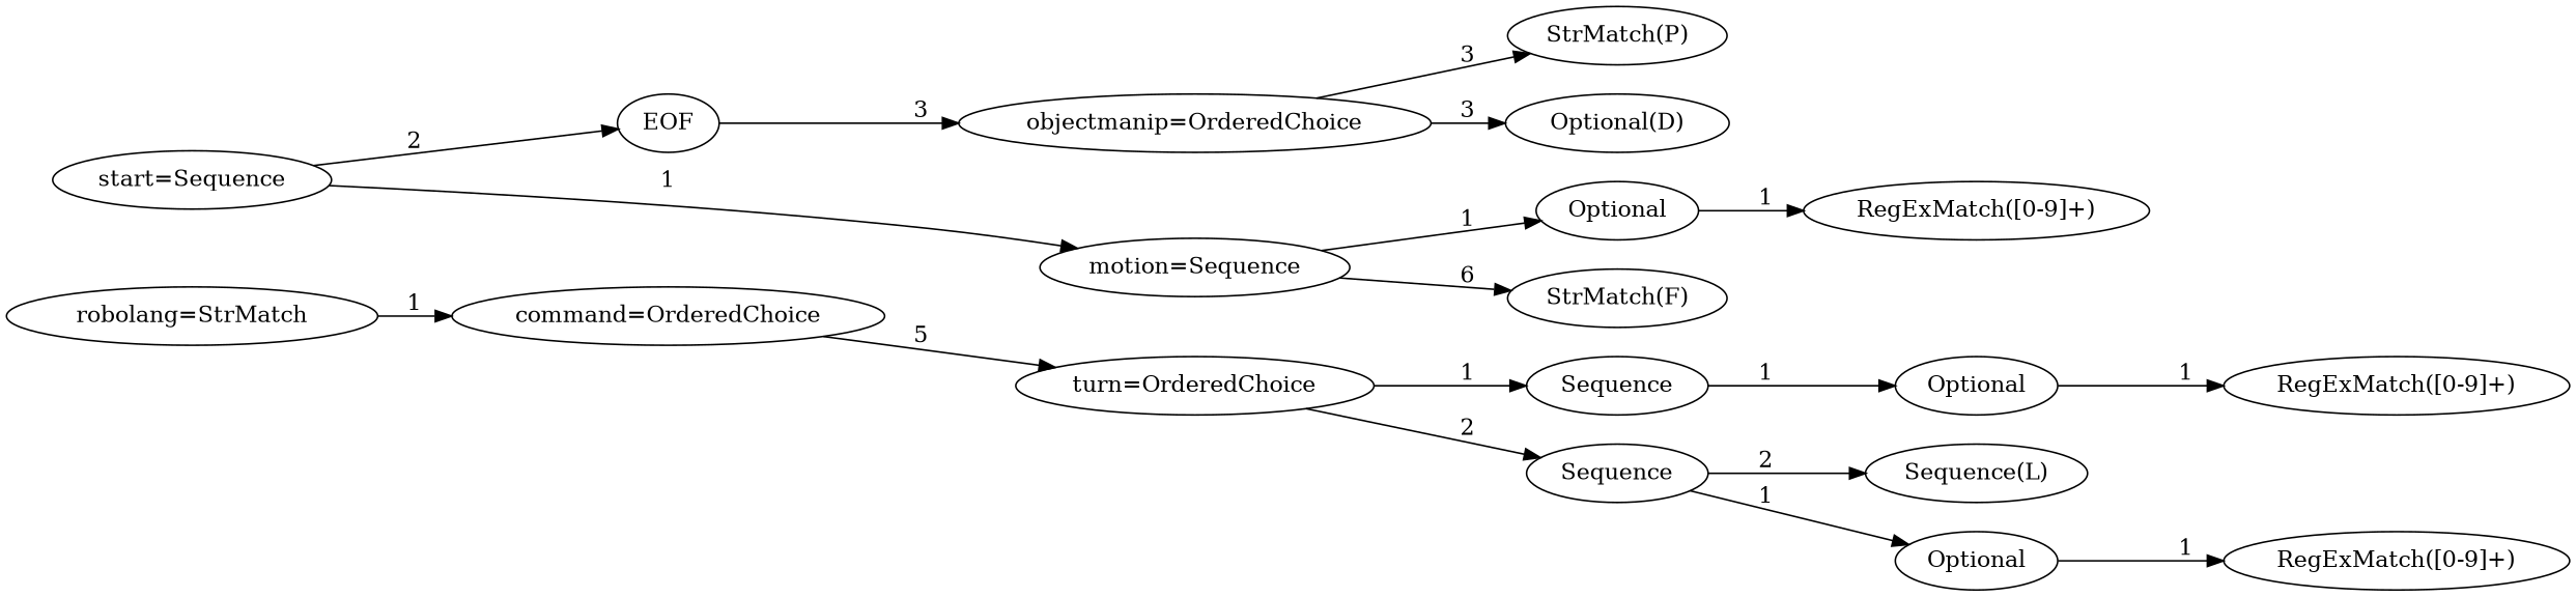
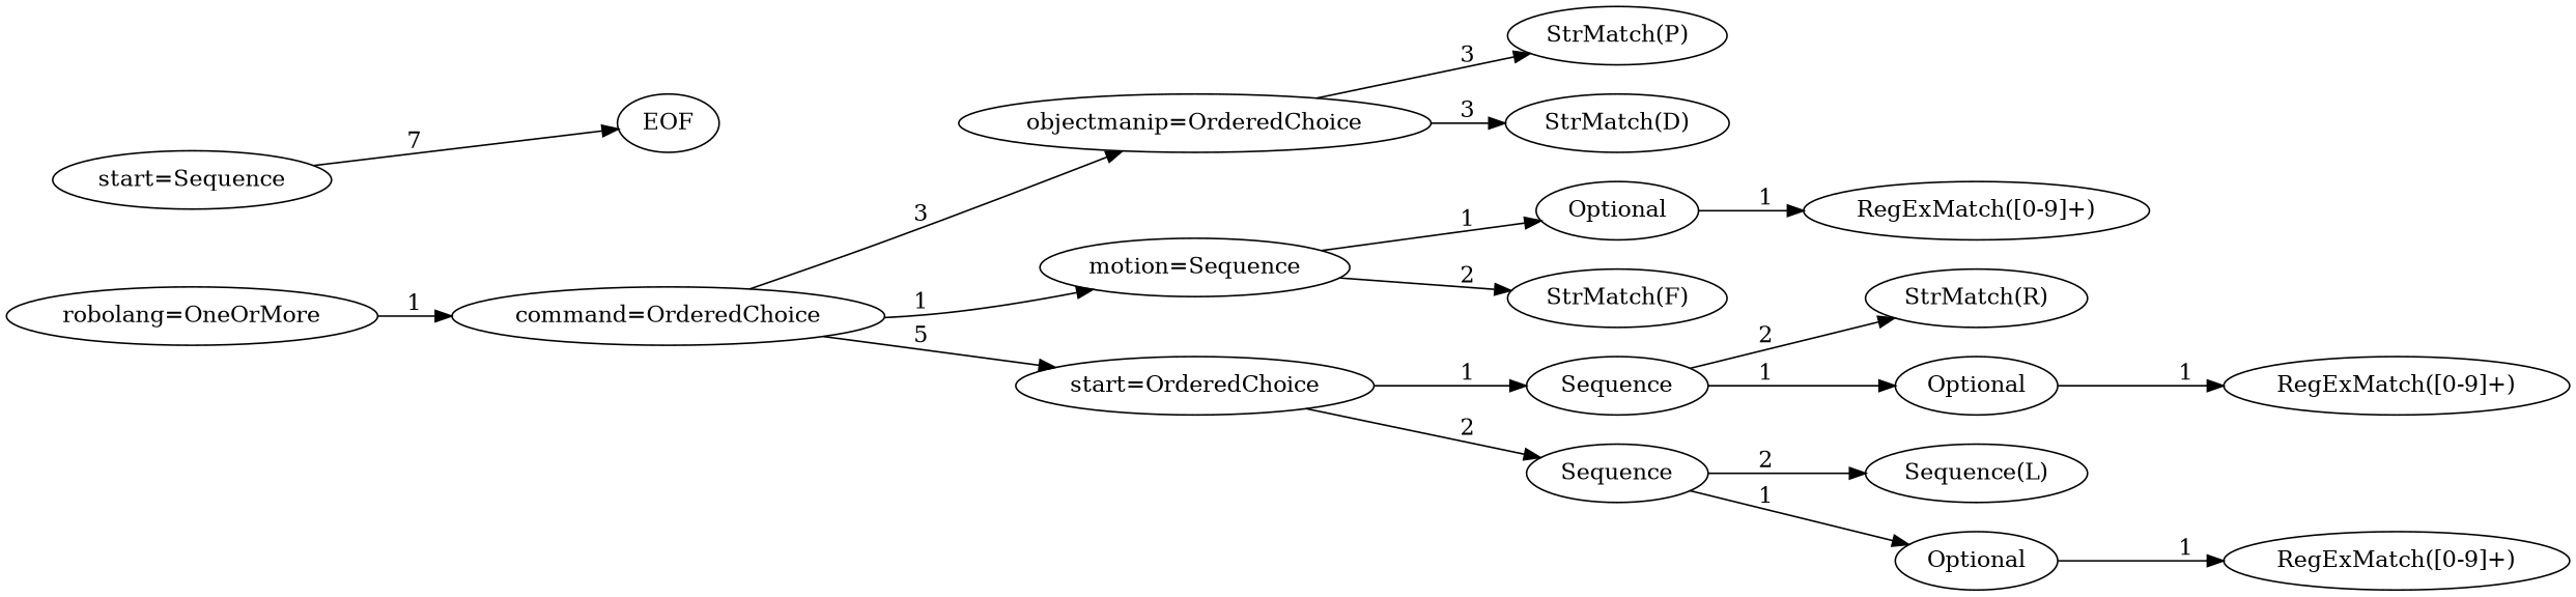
  digraph {
    rankdir=LR
    n1 [label="start=Sequence"]
    n2 [label=EOF]
-   n3 [label="robolang=StrMatch"]
+   n3 [label="robolang=OneOrMore"]
    n4 [label="command=OrderedChoice"]
    n5 [label="motion=Sequence"]
-   n6 [label="turn=OrderedChoice"]
+   n6 [label="start=OrderedChoice"]
    n7 [label="objectmanip=OrderedChoice"]
    n8 [label=Optional]
    n9 [label="StrMatch(F)"]
    n10 [label=Sequence]
    n11 [label=Sequence]
    n12 [label="StrMatch(P)"]
-   n13 [label="Optional(D)"]
+   n13 [label="StrMatch(D)"]
    n14 [label="RegExMatch([0-9]+)"]
    n15 [label=Optional]
+   n16 [label="StrMatch(R)"]
    n17 [label=Optional]
    n18 [label="Sequence(L)"]
    n19 [label="RegExMatch([0-9]+)"]
    n20 [label="RegExMatch([0-9]+)"]
-   n1 -> n2 [label=2]
+   n1 -> n2 [label=7]
    n3 -> n4 [label=1]
-   n1 -> n5 [label=1]
+   n4 -> n5 [label=1]
    n4 -> n6 [label=5]
-   n2 -> n7 [label=3]
+   n4 -> n7 [label=3]
    n5 -> n8 [label=1]
-   n5 -> n9 [label=6]
+   n5 -> n9 [label=2]
    n6 -> n10 [label=1]
    n6 -> n11 [label=2]
    n7 -> n12 [label=3]
    n7 -> n13 [label=3]
    n8 -> n14 [label=1]
    n10 -> n15 [label=1]
+   n10 -> n16 [label=2]
    n11 -> n17 [label=1]
    n11 -> n18 [label=2]
    n15 -> n19 [label=1]
    n17 -> n20 [label=1]
  }
